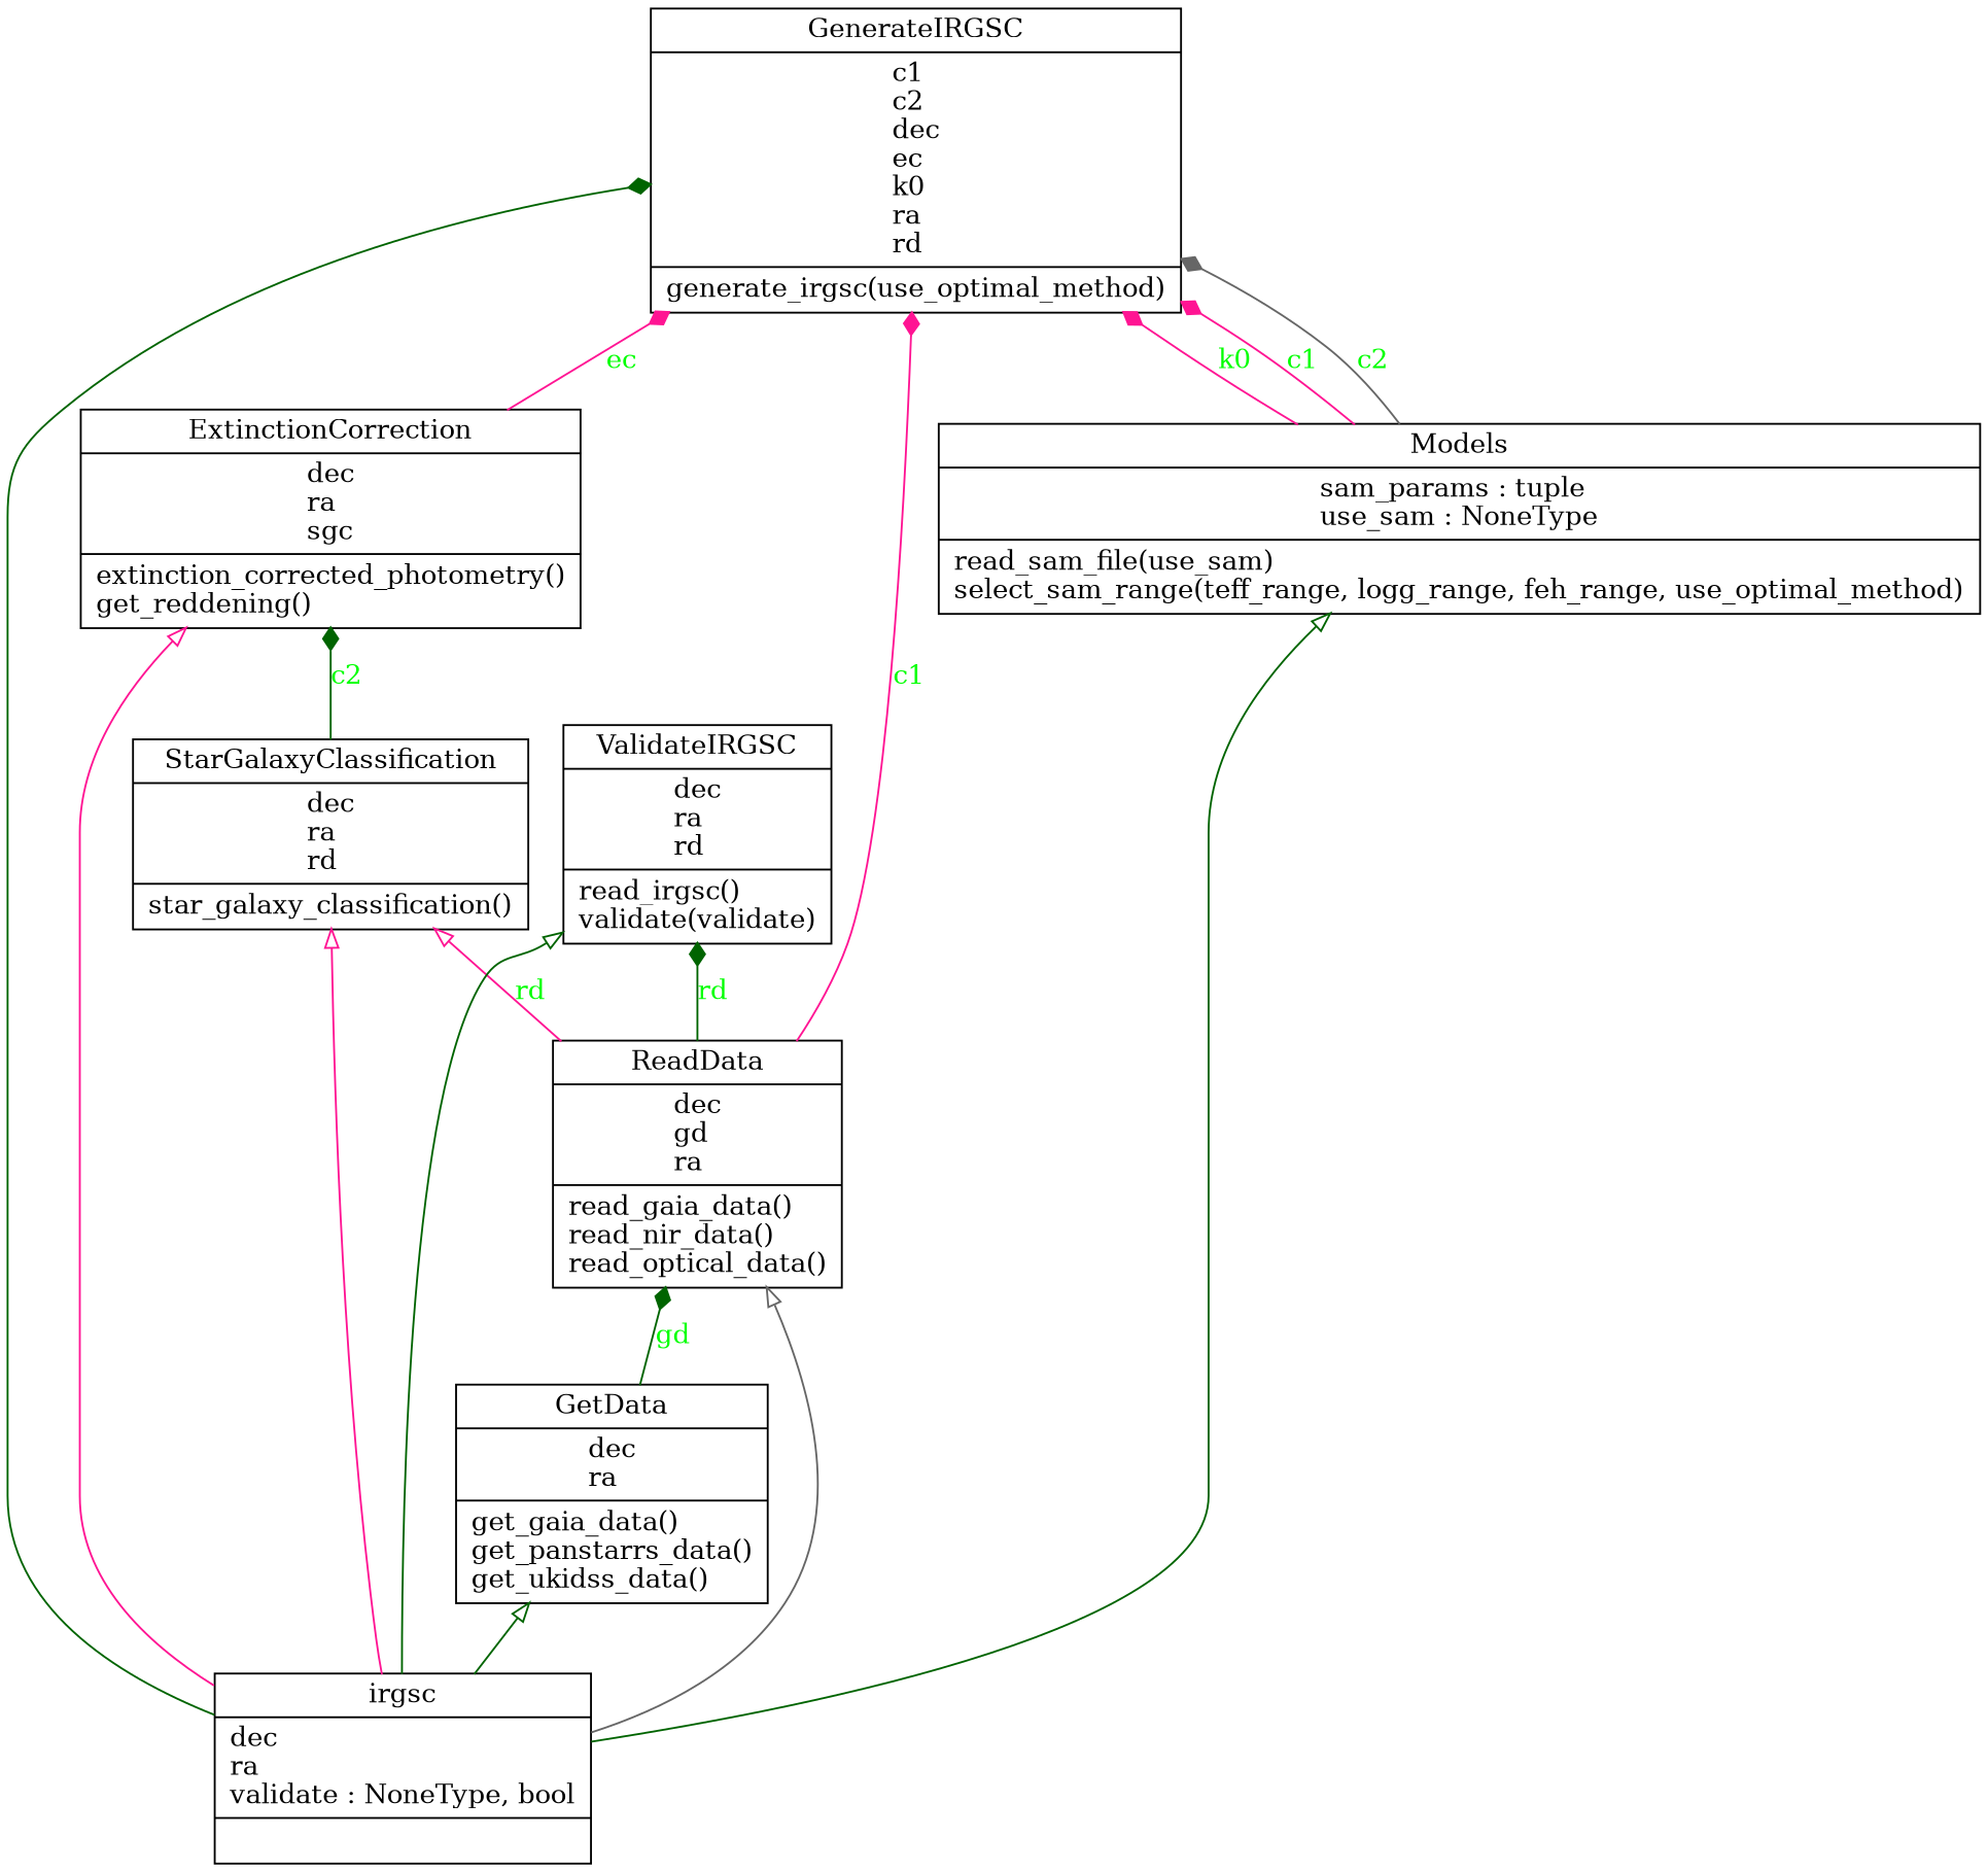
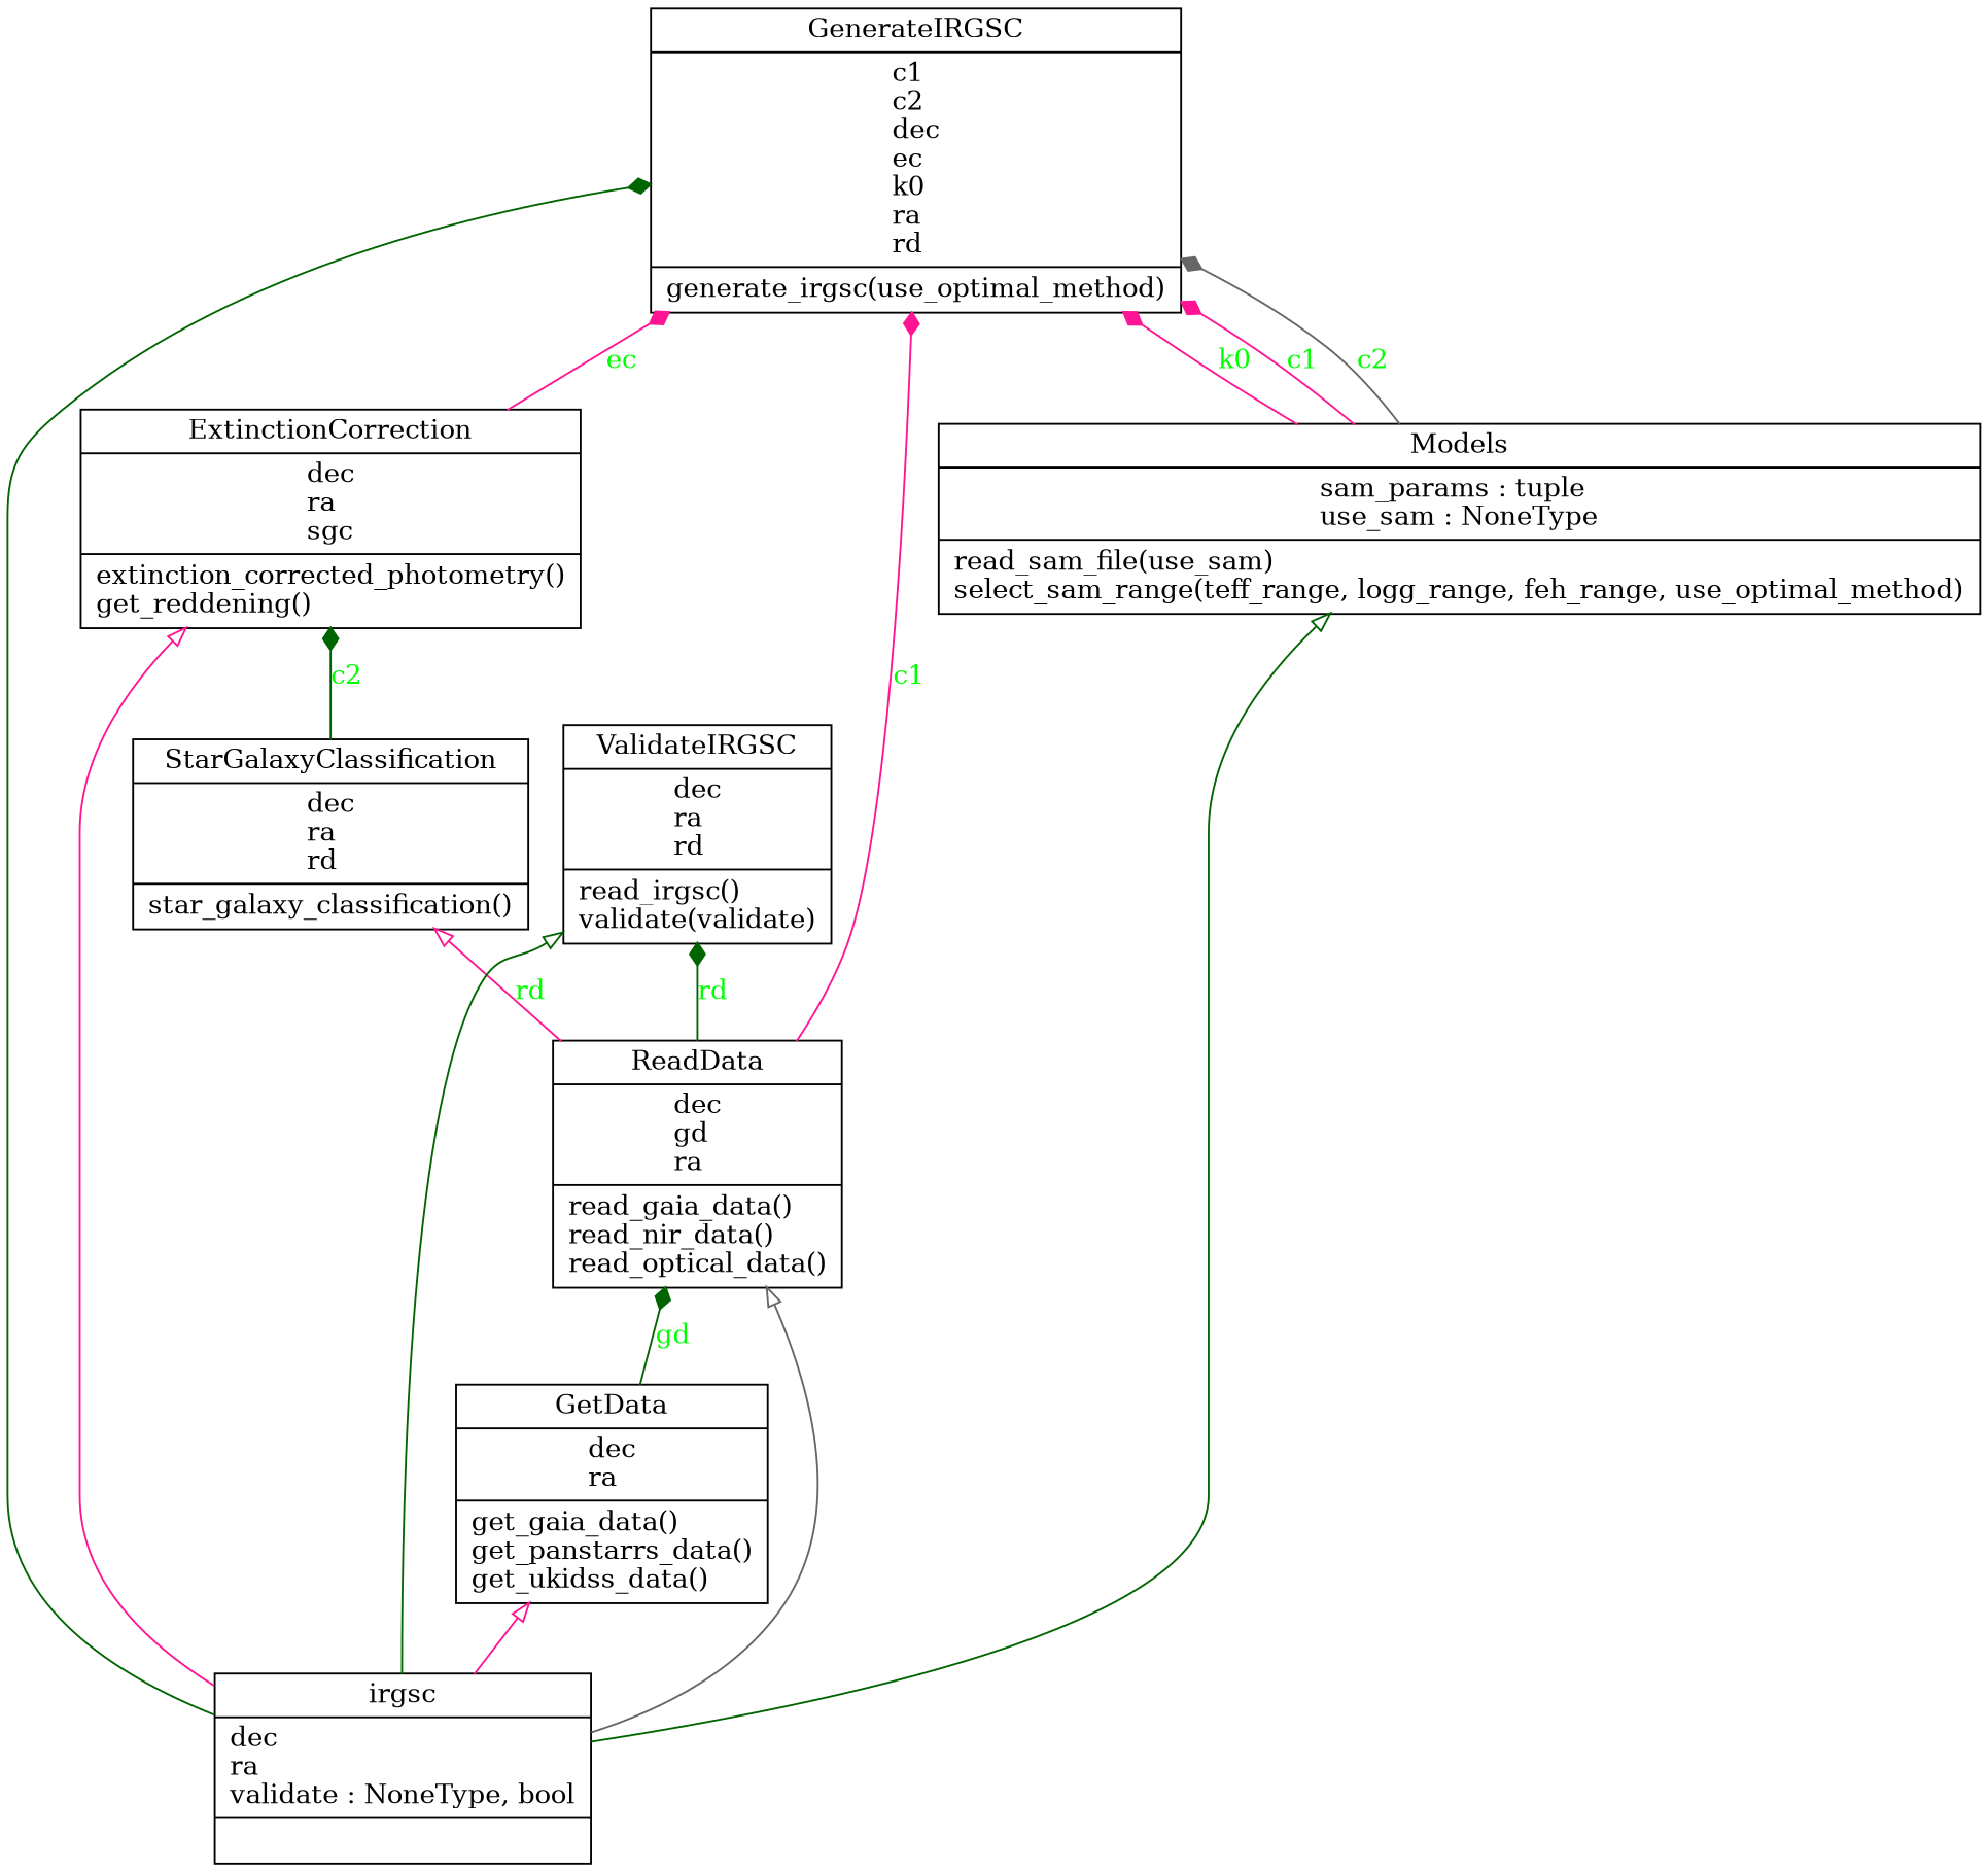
  digraph {
    rankdir=BT
    node [color=black fontcolor=black shape=record style=solid]
    edge [arrowhead=diamond arrowtail=none color=deeppink fontcolor=green style=solid]
    n1 [label=<{ExtinctionCorrection|dec<br ALIGN="LEFT"/>ra<br ALIGN="LEFT"/>sgc<br ALIGN="LEFT"/>|extinction_corrected_photometry()<br ALIGN="LEFT"/>get_reddening()<br ALIGN="LEFT"/>}>]
    n2 [label=<{GenerateIRGSC|c1<br ALIGN="LEFT"/>c2<br ALIGN="LEFT"/>dec<br ALIGN="LEFT"/>ec<br ALIGN="LEFT"/>k0<br ALIGN="LEFT"/>ra<br ALIGN="LEFT"/>rd<br ALIGN="LEFT"/>|generate_irgsc(use_optimal_method)<br ALIGN="LEFT"/>}>]
    n3 [label=<{GetData|dec<br ALIGN="LEFT"/>ra<br ALIGN="LEFT"/>|get_gaia_data()<br ALIGN="LEFT"/>get_panstarrs_data()<br ALIGN="LEFT"/>get_ukidss_data()<br ALIGN="LEFT"/>}>]
    n4 [label=<{ReadData|dec<br ALIGN="LEFT"/>gd<br ALIGN="LEFT"/>ra<br ALIGN="LEFT"/>|read_gaia_data()<br ALIGN="LEFT"/>read_nir_data()<br ALIGN="LEFT"/>read_optical_data()<br ALIGN="LEFT"/>}>]
    n5 [label=<{StarGalaxyClassification|dec<br ALIGN="LEFT"/>ra<br ALIGN="LEFT"/>rd<br ALIGN="LEFT"/>|star_galaxy_classification()<br ALIGN="LEFT"/>}>]
    n6 [label=<{ValidateIRGSC|dec<br ALIGN="LEFT"/>ra<br ALIGN="LEFT"/>rd<br ALIGN="LEFT"/>|read_irgsc()<br ALIGN="LEFT"/>validate(validate)<br ALIGN="LEFT"/>}>]
    n7 [label=<{Models|sam_params : tuple<br ALIGN="LEFT"/>use_sam : NoneType<br ALIGN="LEFT"/>|read_sam_file(use_sam)<br ALIGN="LEFT"/>select_sam_range(teff_range, logg_range, feh_range, use_optimal_method)<br ALIGN="LEFT"/>}>]
    n8 [label=<{irgsc|dec<br ALIGN="LEFT"/>ra<br ALIGN="LEFT"/>validate : NoneType, bool<br ALIGN="LEFT"/>|}>]
    n1 -> n2 [label=ec]
    n3 -> n4 [color=darkgreen label=gd]
    n4 -> n2 [label=c1]
    n4 -> n5 [arrowhead=empty label=rd]
    n4 -> n6 [color=darkgreen label=rd]
    n5 -> n1 [color=darkgreen label=c2]
    n7 -> n2 [label=k0]
    n7 -> n2 [label=c1]
    n7 -> n2 [color=gray40 label=c2]
    n8 -> n1 [arrowhead=empty fontcolor="" style=""]
    n8 -> n2 [color=darkgreen fontcolor="" style=""]
-   n8 -> n3 [arrowhead=empty color=darkgreen fontcolor="" style=""]
+   n8 -> n3 [arrowhead=empty fontcolor="" style=""]
    n8 -> n4 [arrowhead=empty color=gray40 fontcolor="" style=""]
-   n8 -> n5 [arrowhead=empty fontcolor="" style=""]
    n8 -> n6 [arrowhead=empty color=darkgreen fontcolor="" style=""]
    n8 -> n7 [arrowhead=empty color=darkgreen fontcolor="" style=""]
  }
